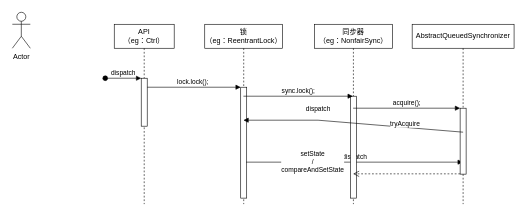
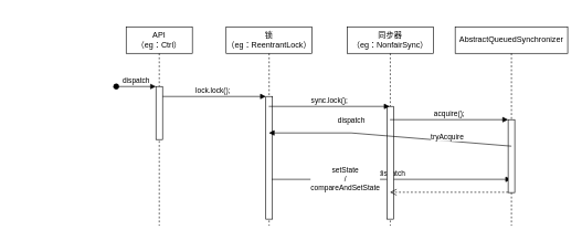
  <mxCell id="0" />
  <mxCell id="1" parent="0" />
  <mxCell id="2" value="锁&lt;br&gt;（eg：ReentrantLock）" style="shape=umlLifeline;perimeter=lifelinePerimeter;whiteSpace=wrap;html=1;container=1;collapsible=0;recursiveResize=0;outlineConnect=0;" parent="1" vertex="1"><mxGeometry x="341" y="40" width="130" height="300" as="geometry" /></mxCell>
  <mxCell id="3" value="" style="html=1;points=[];perimeter=orthogonalPerimeter;" vertex="1" parent="2"><mxGeometry x="60" y="105" width="10" height="185" as="geometry" /></mxCell>
  <mxCell id="4" value="lock.lock();" style="html=1;verticalAlign=bottom;endArrow=block;rounded=0;" edge="1" parent="2" source="8"><mxGeometry width="80" relative="1" as="geometry"><mxPoint x="-20" y="105" as="sourcePoint" /><mxPoint x="60" y="105" as="targetPoint" /></mxGeometry></mxCell>
  <mxCell id="5" value="dispatch" style="html=1;verticalAlign=bottom;endArrow=block;rounded=0;" edge="1" parent="2" target="14"><mxGeometry width="80" relative="1" as="geometry"><mxPoint x="69" y="230" as="sourcePoint" /><mxPoint x="149" y="230" as="targetPoint" /></mxGeometry></mxCell>
  <mxCell id="6" value="setState&lt;br&gt;&amp;nbsp;/&amp;nbsp;&lt;br&gt;compareAndSetState" style="edgeLabel;html=1;align=center;verticalAlign=middle;resizable=0;points=[];" vertex="1" connectable="0" parent="5"><mxGeometry x="-0.523" y="-3" relative="1" as="geometry"><mxPoint x="24" y="-4" as="offset" /></mxGeometry></mxCell>
- <mxCell id="7" value="Actor" style="shape=umlActor;verticalLabelPosition=bottom;verticalAlign=top;html=1;" vertex="1" parent="1"><mxGeometry x="20" y="20" width="30" height="60" as="geometry" /></mxCell>
  <mxCell id="8" value="API&lt;br&gt;（eg：Ctrl）" style="shape=umlLifeline;perimeter=lifelinePerimeter;whiteSpace=wrap;html=1;container=1;collapsible=0;recursiveResize=0;outlineConnect=0;" vertex="1" parent="1"><mxGeometry x="190" y="40" width="100" height="300" as="geometry" /></mxCell>
  <mxCell id="9" value="" style="html=1;points=[];perimeter=orthogonalPerimeter;" vertex="1" parent="8"><mxGeometry x="45" y="90" width="10" height="80" as="geometry" /></mxCell>
  <mxCell id="10" value="dispatch" style="html=1;verticalAlign=bottom;startArrow=oval;endArrow=block;startSize=8;rounded=0;" edge="1" target="9" parent="8"><mxGeometry relative="1" as="geometry"><mxPoint x="-15" y="90" as="sourcePoint" /></mxGeometry></mxCell>
  <mxCell id="11" value="同步器&lt;br&gt;（eg：NonfairSync）" style="shape=umlLifeline;perimeter=lifelinePerimeter;whiteSpace=wrap;html=1;container=1;collapsible=0;recursiveResize=0;outlineConnect=0;" vertex="1" parent="1"><mxGeometry x="524" y="40" width="130" height="300" as="geometry" /></mxCell>
  <mxCell id="12" value="" style="html=1;points=[];perimeter=orthogonalPerimeter;" vertex="1" parent="11"><mxGeometry x="60" y="120" width="10" height="170" as="geometry" /></mxCell>
  <mxCell id="13" value="sync.lock();" style="html=1;verticalAlign=bottom;endArrow=block;rounded=0;" edge="1" parent="11" source="2"><mxGeometry width="80" relative="1" as="geometry"><mxPoint x="34" y="120" as="sourcePoint" /><mxPoint x="64" y="120" as="targetPoint" /></mxGeometry></mxCell>
  <mxCell id="14" value="AbstractQueuedSynchronizer" style="shape=umlLifeline;perimeter=lifelinePerimeter;whiteSpace=wrap;html=1;container=1;collapsible=0;recursiveResize=0;outlineConnect=0;" vertex="1" parent="1"><mxGeometry x="687" y="40" width="170" height="300" as="geometry" /></mxCell>
  <mxCell id="15" value="" style="html=1;points=[];perimeter=orthogonalPerimeter;" vertex="1" parent="14"><mxGeometry x="80" y="140" width="10" height="110" as="geometry" /></mxCell>
  <mxCell id="16" value="dispatch" style="html=1;verticalAlign=bottom;endArrow=block;rounded=0;" edge="1" parent="14" target="2"><mxGeometry x="0.321" y="-10" width="80" relative="1" as="geometry"><mxPoint x="85" y="180" as="sourcePoint" /><mxPoint x="165" y="180" as="targetPoint" /><Array as="points"><mxPoint x="-157" y="160" /></Array><mxPoint as="offset" /></mxGeometry></mxCell>
  <mxCell id="17" value="&lt;span style=&quot;font-size: 11px&quot;&gt;tryAcquire&lt;/span&gt;" style="edgeLabel;html=1;align=center;verticalAlign=middle;resizable=0;points=[];" vertex="1" connectable="0" parent="16"><mxGeometry x="-0.271" y="-3" relative="1" as="geometry"><mxPoint x="36" as="offset" /></mxGeometry></mxCell>
  <mxCell id="18" value="acquire();" style="html=1;verticalAlign=bottom;endArrow=block;entryX=0;entryY=0;rounded=0;" edge="1" target="15" parent="1" source="11"><mxGeometry relative="1" as="geometry"><mxPoint x="700" y="180" as="sourcePoint" /></mxGeometry></mxCell>
  <mxCell id="19" value="" style="html=1;verticalAlign=bottom;endArrow=open;dashed=1;endSize=8;exitX=0;exitY=0.95;rounded=0;" edge="1" parent="1"><mxGeometry relative="1" as="geometry"><mxPoint x="588.5" y="289.5" as="targetPoint" /><mxPoint x="767" y="289.5" as="sourcePoint" /></mxGeometry></mxCell>
